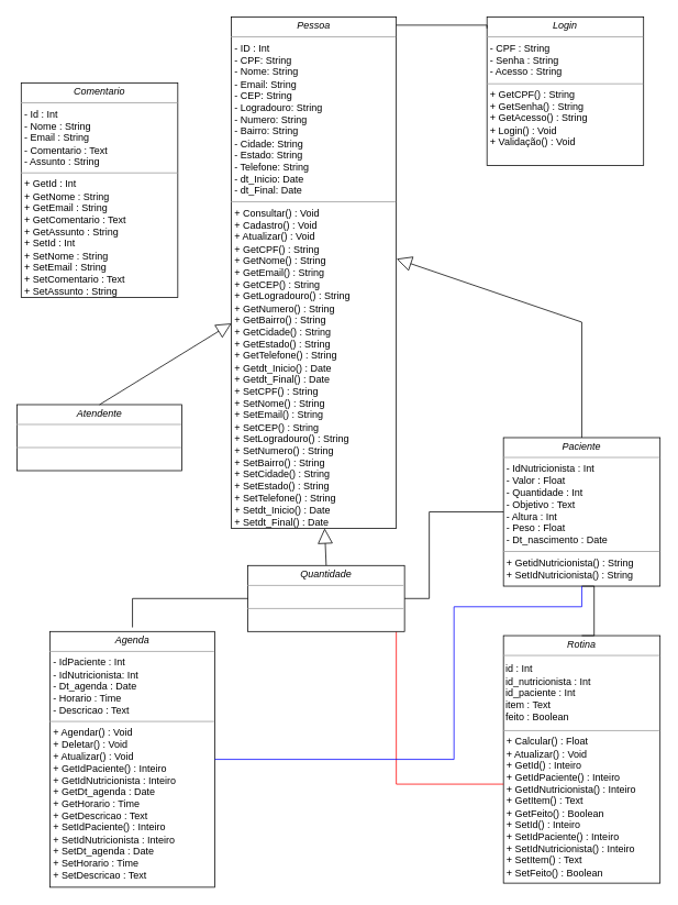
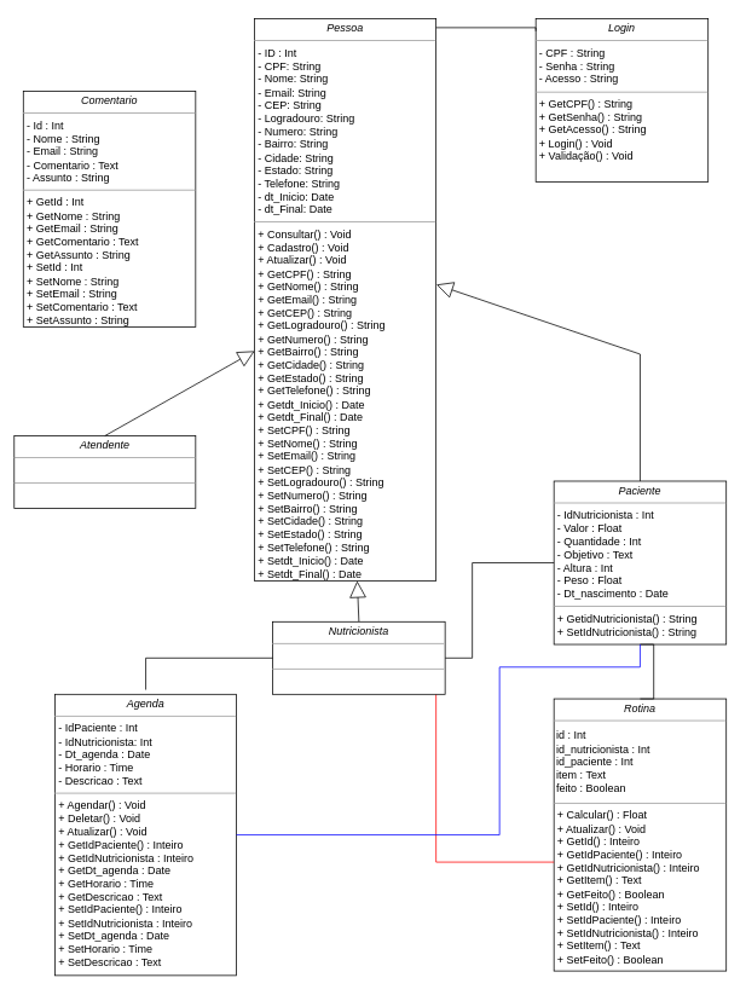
  <mxCell id="0" />
  <mxCell id="1" parent="0" />
- <mxCell id="2" value="&lt;p style=&quot;margin: 0px ; margin-top: 4px ; text-align: center&quot;&gt;&lt;i&gt;Atendente&lt;/i&gt;&lt;/p&gt;&lt;hr size=&quot;1&quot;&gt;&lt;p style=&quot;margin: 0px ; margin-left: 4px&quot;&gt;&lt;br&gt;&lt;/p&gt;&lt;hr size=&quot;1&quot;&gt;&lt;p style=&quot;margin: 0px 0px 0px 4px&quot;&gt;&lt;br&gt;&lt;/p&gt;" style="verticalAlign=top;align=left;overflow=fill;fontSize=12;fontFamily=Helvetica;html=1;rounded=0;shadow=0;comic=0;labelBackgroundColor=none;strokeWidth=1" parent="1" vertex="1"><mxGeometry x="20" y="490" width="200" height="80" as="geometry" /></mxCell>
+ <mxCell id="2" value="&lt;p style=&quot;margin: 0px ; margin-top: 4px ; text-align: center&quot;&gt;&lt;i&gt;Atendente&lt;/i&gt;&lt;/p&gt;&lt;hr size=&quot;1&quot;&gt;&lt;p style=&quot;margin: 0px ; margin-left: 4px&quot;&gt;&lt;br&gt;&lt;/p&gt;&lt;hr size=&quot;1&quot;&gt;&lt;p style=&quot;margin: 0px 0px 0px 4px&quot;&gt;&lt;br&gt;&lt;/p&gt;" style="verticalAlign=top;align=left;overflow=fill;fontSize=12;fontFamily=Helvetica;html=1;rounded=0;shadow=0;comic=0;labelBackgroundColor=none;strokeWidth=1" parent="1" vertex="1"><mxGeometry x="15" y="480" width="200" height="80" as="geometry" /></mxCell>
  <mxCell id="3" value="&lt;p style=&quot;margin: 0px ; margin-top: 4px ; text-align: center&quot;&gt;&lt;i&gt;Paciente&lt;/i&gt;&lt;/p&gt;&lt;hr size=&quot;1&quot;&gt;&lt;p style=&quot;margin: 0px ; margin-left: 4px&quot;&gt;- IdNutricionista : Int&lt;br&gt;&lt;/p&gt;&lt;p style=&quot;margin: 0px ; margin-left: 4px&quot;&gt;- V&lt;span&gt;alor : Float&lt;/span&gt;&lt;/p&gt;&lt;p style=&quot;margin: 0px ; margin-left: 4px&quot;&gt;- Quantidade : Int&lt;/p&gt;&lt;p style=&quot;margin: 0px ; margin-left: 4px&quot;&gt;- Objetivo : Text&lt;/p&gt;&lt;p style=&quot;margin: 0px ; margin-left: 4px&quot;&gt;- Altura : Int&lt;/p&gt;&lt;p style=&quot;margin: 0px ; margin-left: 4px&quot;&gt;- Peso : Float&lt;/p&gt;&lt;p style=&quot;margin: 0px ; margin-left: 4px&quot;&gt;- Dt_nascimento : Date&lt;/p&gt;&lt;hr size=&quot;1&quot;&gt;&lt;p style=&quot;margin: 0px 0px 0px 4px&quot;&gt;+ GetidNutricionista() : String&lt;br&gt;&lt;/p&gt;&lt;p style=&quot;margin: 0px 0px 0px 4px&quot;&gt;+ SetIdNutricionista() : String&lt;/p&gt;" style="verticalAlign=top;align=left;overflow=fill;fontSize=12;fontFamily=Helvetica;html=1;rounded=0;shadow=0;comic=0;labelBackgroundColor=none;strokeWidth=1" parent="1" vertex="1"><mxGeometry x="610" y="530" width="190" height="180" as="geometry" /></mxCell>
  <mxCell id="4" value="&lt;p style=&quot;margin: 0px ; margin-top: 4px ; text-align: center&quot;&gt;&lt;i&gt;Pessoa&lt;/i&gt;&lt;/p&gt;&lt;hr size=&quot;1&quot;&gt;&lt;p style=&quot;margin: 0px ; margin-left: 4px&quot;&gt;- ID : Int&lt;/p&gt;&lt;p style=&quot;margin: 0px ; margin-left: 4px&quot;&gt;- CPF: String&lt;br&gt;- Nome: String&lt;/p&gt;&lt;p style=&quot;margin: 0px ; margin-left: 4px&quot;&gt;- Email: String&lt;/p&gt;&lt;p style=&quot;margin: 0px ; margin-left: 4px&quot;&gt;- CEP: String&lt;/p&gt;&lt;p style=&quot;margin: 0px ; margin-left: 4px&quot;&gt;- Logradouro: String&lt;/p&gt;&lt;p style=&quot;margin: 0px ; margin-left: 4px&quot;&gt;- Numero: String&lt;/p&gt;&lt;p style=&quot;margin: 0px ; margin-left: 4px&quot;&gt;- Bairro: String&lt;/p&gt;&lt;p style=&quot;margin: 0px ; margin-left: 4px&quot;&gt;- Cidade: String&lt;/p&gt;&lt;p style=&quot;margin: 0px ; margin-left: 4px&quot;&gt;- Estado: String&lt;/p&gt;&lt;p style=&quot;margin: 0px ; margin-left: 4px&quot;&gt;- Telefone: String&lt;/p&gt;&lt;p style=&quot;margin: 0px ; margin-left: 4px&quot;&gt;- dt_Inicio: Date&lt;/p&gt;&lt;p style=&quot;margin: 0px ; margin-left: 4px&quot;&gt;- dt_Final: Date&lt;br&gt;&lt;/p&gt;&lt;hr size=&quot;1&quot;&gt;&lt;p style=&quot;margin: 0px 0px 0px 4px&quot;&gt;&lt;span&gt;+ Consultar() : Void&lt;/span&gt;&lt;br&gt;&lt;/p&gt;&lt;p style=&quot;margin: 0px 0px 0px 4px&quot;&gt;+ Cadastro() : Void&lt;/p&gt;&lt;p style=&quot;margin: 0px 0px 0px 4px&quot;&gt;+ Atualizar() : Void&lt;/p&gt;&lt;p style=&quot;margin: 0px 0px 0px 4px&quot;&gt;+ GetCPF() : String&lt;br&gt;+ GetNome() : String&lt;/p&gt;&lt;p style=&quot;margin: 0px 0px 0px 4px&quot;&gt;+ GetEmail() :&amp;nbsp;String&lt;/p&gt;&lt;p style=&quot;margin: 0px 0px 0px 4px&quot;&gt;+ GetCEP() :&amp;nbsp;String&lt;/p&gt;&lt;p style=&quot;margin: 0px 0px 0px 4px&quot;&gt;+ GetLogradouro() :&amp;nbsp;String&lt;/p&gt;&lt;p style=&quot;margin: 0px 0px 0px 4px&quot;&gt;+ GetNumero() :&amp;nbsp;String&lt;/p&gt;&lt;p style=&quot;margin: 0px 0px 0px 4px&quot;&gt;+ GetBairro() :&amp;nbsp;String&lt;/p&gt;&lt;p style=&quot;margin: 0px 0px 0px 4px&quot;&gt;+ GetCidade() :&amp;nbsp;String&lt;/p&gt;&lt;p style=&quot;margin: 0px 0px 0px 4px&quot;&gt;+ GetEstado() :&amp;nbsp;String&lt;/p&gt;&lt;p style=&quot;margin: 0px 0px 0px 4px&quot;&gt;+ GetTelefone() :&amp;nbsp;String&lt;/p&gt;&lt;p style=&quot;margin: 0px 0px 0px 4px&quot;&gt;+ Getdt_Inicio() :&amp;nbsp;Date&lt;/p&gt;&lt;p style=&quot;margin: 0px 0px 0px 4px&quot;&gt;+ Getdt_Final() :&amp;nbsp;Date&lt;/p&gt;&lt;p style=&quot;margin: 0px 0px 0px 4px&quot;&gt;+ SetCPF() : String&lt;br&gt;+ SetNome() : String&lt;/p&gt;&lt;p style=&quot;margin: 0px 0px 0px 4px&quot;&gt;+ SetEmail() :&amp;nbsp;String&lt;/p&gt;&lt;p style=&quot;margin: 0px 0px 0px 4px&quot;&gt;+ SetCEP() :&amp;nbsp;String&lt;/p&gt;&lt;p style=&quot;margin: 0px 0px 0px 4px&quot;&gt;+ SetLogradouro() :&amp;nbsp;String&lt;/p&gt;&lt;p style=&quot;margin: 0px 0px 0px 4px&quot;&gt;+ SetNumero() :&amp;nbsp;String&lt;/p&gt;&lt;p style=&quot;margin: 0px 0px 0px 4px&quot;&gt;+ SetBairro() :&amp;nbsp;String&lt;/p&gt;&lt;p style=&quot;margin: 0px 0px 0px 4px&quot;&gt;+ SetCidade() :&amp;nbsp;String&lt;/p&gt;&lt;p style=&quot;margin: 0px 0px 0px 4px&quot;&gt;+ SetEstado() :&amp;nbsp;String&lt;/p&gt;&lt;p style=&quot;margin: 0px 0px 0px 4px&quot;&gt;+ SetTelefone() :&amp;nbsp;String&lt;/p&gt;&lt;p style=&quot;margin: 0px 0px 0px 4px&quot;&gt;+ Setdt_Inicio() :&amp;nbsp;Date&lt;/p&gt;&lt;p style=&quot;margin: 0px 0px 0px 4px&quot;&gt;+ Setdt_Final() :&amp;nbsp;Date&lt;/p&gt;" style="verticalAlign=top;align=left;overflow=fill;fontSize=12;fontFamily=Helvetica;html=1;rounded=0;shadow=0;comic=0;labelBackgroundColor=none;strokeWidth=1" parent="1" vertex="1"><mxGeometry x="280" y="20" width="200" height="620" as="geometry" /></mxCell>
  <mxCell id="5" value="" style="endArrow=block;endSize=16;endFill=0;html=1;rounded=0;exitX=0.5;exitY=0;exitDx=0;exitDy=0;entryX=1.002;entryY=0.473;entryDx=0;entryDy=0;entryPerimeter=0;" parent="1" source="3" target="4" edge="1"><mxGeometry width="160" relative="1" as="geometry"><mxPoint x="350" y="680" as="sourcePoint" /><mxPoint x="540" y="290" as="targetPoint" /><Array as="points"><mxPoint x="705" y="390" /></Array></mxGeometry></mxCell>
  <mxCell id="6" value="" style="endArrow=block;endSize=16;endFill=0;html=1;rounded=0;exitX=0.5;exitY=0;exitDx=0;exitDy=0;" parent="1" source="15" target="4" edge="1"><mxGeometry width="160" relative="1" as="geometry"><mxPoint x="-30" y="230" as="sourcePoint" /><mxPoint x="250" y="350" as="targetPoint" /><Array as="points" /></mxGeometry></mxCell>
  <mxCell id="7" value="" style="endArrow=block;endSize=16;endFill=0;html=1;rounded=0;exitX=0.5;exitY=0;exitDx=0;exitDy=0;" parent="1" source="2" target="4" edge="1"><mxGeometry x="0.067" width="160" relative="1" as="geometry"><mxPoint x="615" y="679.25" as="sourcePoint" /><mxPoint x="430" y="340" as="targetPoint" /><Array as="points" /><mxPoint as="offset" /></mxGeometry></mxCell>
  <mxCell id="8" value="&lt;p style=&quot;margin: 0px ; margin-top: 4px ; text-align: center&quot;&gt;&lt;i&gt;Rotina&lt;/i&gt;&lt;/p&gt;&lt;hr size=&quot;1&quot;&gt;&lt;table&gt;&lt;tbody&gt;&lt;tr&gt;&lt;td&gt;id : Int&lt;br&gt;id_nutricionista : Int&lt;br&gt;id_paciente : Int&lt;br&gt;item : Text&lt;br&gt;feito : Boolean&lt;/td&gt;&lt;/tr&gt;&lt;/tbody&gt;&lt;/table&gt;&lt;hr size=&quot;1&quot;&gt;&lt;p style=&quot;margin: 0px 0px 0px 4px&quot;&gt;+ Calcular() : Float&lt;/p&gt;&lt;p style=&quot;margin: 0px 0px 0px 4px&quot;&gt;+ Atualizar() : Void&lt;/p&gt;&lt;p style=&quot;margin: 0px 0px 0px 4px&quot;&gt;+ GetId() : Inteiro&lt;br&gt;&lt;/p&gt;&lt;p style=&quot;margin: 0px 0px 0px 4px&quot;&gt;+ GetIdPaciente() : Inteiro&lt;/p&gt;&lt;p style=&quot;margin: 0px 0px 0px 4px&quot;&gt;+ GetIdNutricionista() : Inteiro&lt;/p&gt;&lt;p style=&quot;margin: 0px 0px 0px 4px&quot;&gt;&lt;span&gt;+ GetItem() : Text&lt;/span&gt;&lt;/p&gt;&lt;p style=&quot;margin: 0px 0px 0px 4px&quot;&gt;+ GetFeito() : Boolean&lt;br&gt;&lt;/p&gt;&lt;p style=&quot;margin: 0px 0px 0px 4px;&quot;&gt;+ SetId() : Inteiro&lt;br&gt;&lt;/p&gt;&lt;p style=&quot;margin: 0px 0px 0px 4px;&quot;&gt;+ SetIdPaciente() : Inteiro&lt;/p&gt;&lt;p style=&quot;margin: 0px 0px 0px 4px;&quot;&gt;+ SetIdNutricionista() : Inteiro&lt;/p&gt;&lt;p style=&quot;margin: 0px 0px 0px 4px;&quot;&gt;+ SetItem() : Text&lt;/p&gt;&lt;p style=&quot;margin: 0px 0px 0px 4px;&quot;&gt;+ SetFeito() : Boolean&lt;/p&gt;" style="verticalAlign=top;align=left;overflow=fill;fontSize=12;fontFamily=Helvetica;html=1;rounded=0;shadow=0;comic=0;labelBackgroundColor=none;strokeWidth=1" parent="1" vertex="1"><mxGeometry x="610" y="770" width="190" height="300" as="geometry" /></mxCell>
  <mxCell id="9" value="&lt;p style=&quot;margin: 0px ; margin-top: 4px ; text-align: center&quot;&gt;&lt;i&gt;Login&lt;/i&gt;&lt;/p&gt;&lt;hr size=&quot;1&quot;&gt;&lt;p style=&quot;margin: 0px ; margin-left: 4px&quot;&gt;- CPF : String&lt;/p&gt;&lt;p style=&quot;margin: 0px ; margin-left: 4px&quot;&gt;- Senha : String&lt;/p&gt;&lt;p style=&quot;margin: 0px ; margin-left: 4px&quot;&gt;- Acesso : String&lt;/p&gt;&lt;hr size=&quot;1&quot;&gt;&lt;p style=&quot;margin: 0px 0px 0px 4px&quot;&gt;+ GetCPF() : String&lt;/p&gt;&lt;p style=&quot;margin: 0px 0px 0px 4px&quot;&gt;+ GetSenha() : String&lt;/p&gt;&lt;p style=&quot;margin: 0px 0px 0px 4px&quot;&gt;+ GetAcesso() : String&lt;/p&gt;&lt;p style=&quot;margin: 0px 0px 0px 4px&quot;&gt;+ Login() : Void&lt;/p&gt;&lt;p style=&quot;margin: 0px 0px 0px 4px&quot;&gt;+ Validação() : Void&lt;br&gt;&lt;/p&gt;" style="verticalAlign=top;align=left;overflow=fill;fontSize=12;fontFamily=Helvetica;html=1;rounded=0;shadow=0;comic=0;labelBackgroundColor=none;strokeWidth=1" parent="1" vertex="1"><mxGeometry x="590" y="20" width="190" height="180" as="geometry" /></mxCell>
  <mxCell id="10" value="" style="endArrow=none;html=1;edgeStyle=orthogonalEdgeStyle;rounded=0;entryX=0;entryY=0.077;entryDx=0;entryDy=0;entryPerimeter=0;" parent="1" source="4" target="9" edge="1"><mxGeometry relative="1" as="geometry"><mxPoint x="425" y="99.5" as="sourcePoint" /><mxPoint x="585" y="99.5" as="targetPoint" /><Array as="points"><mxPoint x="590" y="30" /></Array></mxGeometry></mxCell>
  <mxCell id="11" value="" style="endArrow=none;html=1;edgeStyle=orthogonalEdgeStyle;rounded=0;startArrow=none;" parent="1" source="15" target="3" edge="1"><mxGeometry relative="1" as="geometry"><mxPoint x="320" y="810" as="sourcePoint" /><mxPoint x="370" y="750" as="targetPoint" /><Array as="points"><mxPoint x="520" y="620" /></Array></mxGeometry></mxCell>
  <mxCell id="12" value="" style="endArrow=none;html=1;edgeStyle=orthogonalEdgeStyle;rounded=0;entryX=0.5;entryY=1;entryDx=0;entryDy=0;exitX=0.5;exitY=0;exitDx=0;exitDy=0;" parent="1" source="8" target="3" edge="1"><mxGeometry relative="1" as="geometry"><mxPoint x="705" y="770" as="sourcePoint" /><mxPoint x="560" y="810" as="targetPoint" /><Array as="points"><mxPoint x="720" y="770" /><mxPoint x="720" y="710" /></Array></mxGeometry></mxCell>
  <mxCell id="13" value="&lt;p style=&quot;margin: 0px ; margin-top: 4px ; text-align: center&quot;&gt;&lt;i&gt;Agenda&lt;/i&gt;&lt;/p&gt;&lt;hr size=&quot;1&quot;&gt;&lt;p style=&quot;margin: 0px ; margin-left: 4px&quot;&gt;- IdPaciente : Int&lt;/p&gt;&lt;p style=&quot;margin: 0px ; margin-left: 4px&quot;&gt;- IdNutricionista: Int&lt;/p&gt;&lt;p style=&quot;margin: 0px ; margin-left: 4px&quot;&gt;- Dt_agenda : Date&lt;/p&gt;&lt;p style=&quot;margin: 0px ; margin-left: 4px&quot;&gt;- Horario : Time&lt;/p&gt;&lt;p style=&quot;margin: 0px ; margin-left: 4px&quot;&gt;- Descricao : Text&lt;/p&gt;&lt;hr size=&quot;1&quot;&gt;&lt;p style=&quot;margin: 0px 0px 0px 4px&quot;&gt;+ Agendar() : Void&lt;/p&gt;&lt;p style=&quot;margin: 0px 0px 0px 4px&quot;&gt;+ Deletar() : Void&lt;/p&gt;&lt;p style=&quot;margin: 0px 0px 0px 4px&quot;&gt;+ Atualizar() : Void&lt;/p&gt;&lt;p style=&quot;margin: 0px 0px 0px 4px&quot;&gt;+ GetIdPaciente() : Inteiro&lt;/p&gt;&lt;p style=&quot;margin: 0px 0px 0px 4px&quot;&gt;+ GetIdNutricionista : Inteiro&lt;/p&gt;&lt;p style=&quot;margin: 0px 0px 0px 4px&quot;&gt;+ GetDt_agenda : Date&lt;/p&gt;&lt;p style=&quot;margin: 0px 0px 0px 4px&quot;&gt;+ GetHorario : Time&lt;/p&gt;&lt;p style=&quot;margin: 0px 0px 0px 4px&quot;&gt;+ GetDescricao : Text&lt;/p&gt;&lt;p style=&quot;margin: 0px 0px 0px 4px&quot;&gt;+ SetIdPaciente() : Inteiro&lt;/p&gt;&lt;p style=&quot;margin: 0px 0px 0px 4px&quot;&gt;+ SetIdNutricionista : Inteiro&lt;/p&gt;&lt;p style=&quot;margin: 0px 0px 0px 4px&quot;&gt;+ SetDt_agenda : Date&lt;/p&gt;&lt;p style=&quot;margin: 0px 0px 0px 4px&quot;&gt;+ SetHorario : Time&lt;/p&gt;&lt;p style=&quot;margin: 0px 0px 0px 4px&quot;&gt;+ SetDescricao : Text&lt;/p&gt;" style="verticalAlign=top;align=left;overflow=fill;fontSize=12;fontFamily=Helvetica;html=1;rounded=0;shadow=0;comic=0;labelBackgroundColor=none;strokeWidth=1" parent="1" vertex="1"><mxGeometry x="60" y="765" width="200" height="310" as="geometry" /></mxCell>
  <mxCell id="14" value="" style="endArrow=none;html=1;edgeStyle=orthogonalEdgeStyle;rounded=0;fillColor=#ffff88;strokeColor=#FF0000;" edge="1" parent="1" source="8" target="15"><mxGeometry relative="1" as="geometry"><mxPoint x="450" y="870" as="sourcePoint" /><mxPoint x="240" y="925" as="targetPoint" /><Array as="points"><mxPoint x="480" y="950" /></Array></mxGeometry></mxCell>
- <mxCell id="15" value="&lt;p style=&quot;margin: 0px ; margin-top: 4px ; text-align: center&quot;&gt;&lt;i&gt;Quantidade&lt;/i&gt;&lt;/p&gt;&lt;hr size=&quot;1&quot;&gt;&lt;p style=&quot;margin: 0px ; margin-left: 4px&quot;&gt;&lt;br&gt;&lt;/p&gt;&lt;hr size=&quot;1&quot;&gt;&lt;p style=&quot;margin: 0px 0px 0px 4px&quot;&gt;&lt;br&gt;&lt;/p&gt;" style="verticalAlign=top;align=left;overflow=fill;fontSize=12;fontFamily=Helvetica;html=1;rounded=0;shadow=0;comic=0;labelBackgroundColor=none;strokeWidth=1" parent="1" vertex="1"><mxGeometry x="300" y="685" width="190" height="80" as="geometry" /></mxCell>
+ <mxCell id="15" value="&lt;p style=&quot;margin: 0px ; margin-top: 4px ; text-align: center&quot;&gt;&lt;i&gt;Nutricionista&lt;/i&gt;&lt;/p&gt;&lt;hr size=&quot;1&quot;&gt;&lt;p style=&quot;margin: 0px ; margin-left: 4px&quot;&gt;&lt;br&gt;&lt;/p&gt;&lt;hr size=&quot;1&quot;&gt;&lt;p style=&quot;margin: 0px 0px 0px 4px&quot;&gt;&lt;br&gt;&lt;/p&gt;" style="verticalAlign=top;align=left;overflow=fill;fontSize=12;fontFamily=Helvetica;html=1;rounded=0;shadow=0;comic=0;labelBackgroundColor=none;strokeWidth=1" parent="1" vertex="1"><mxGeometry x="300" y="685" width="190" height="80" as="geometry" /></mxCell>
  <mxCell id="16" value="" style="endArrow=none;html=1;edgeStyle=orthogonalEdgeStyle;rounded=0;startArrow=none;strokeColor=#000000;" edge="1" parent="1" target="15"><mxGeometry relative="1" as="geometry"><mxPoint x="160" y="760" as="sourcePoint" /><mxPoint x="705" y="710" as="targetPoint" /><Array as="points"><mxPoint x="160" y="725" /></Array></mxGeometry></mxCell>
  <mxCell id="17" value="" style="endArrow=none;html=1;edgeStyle=orthogonalEdgeStyle;rounded=0;startArrow=none;exitX=1;exitY=0.5;exitDx=0;exitDy=0;fillColor=#cdeb8b;strokeColor=#0000FF;" edge="1" parent="1" source="13" target="3"><mxGeometry relative="1" as="geometry"><mxPoint x="270" y="930" as="sourcePoint" /><mxPoint x="310" y="735" as="targetPoint" /><Array as="points"><mxPoint x="550" y="920" /><mxPoint x="550" y="735" /><mxPoint x="705" y="735" /></Array></mxGeometry></mxCell>
  <mxCell id="18" value="&lt;p style=&quot;margin: 0px ; margin-top: 4px ; text-align: center&quot;&gt;&lt;i&gt;Comentario&lt;/i&gt;&lt;/p&gt;&lt;hr size=&quot;1&quot;&gt;&lt;p style=&quot;margin: 0px ; margin-left: 4px&quot;&gt;- Id : Int&lt;br&gt;&lt;/p&gt;&lt;p style=&quot;margin: 0px ; margin-left: 4px&quot;&gt;- Nome&amp;nbsp;&lt;span&gt;: String&lt;/span&gt;&lt;/p&gt;&lt;p style=&quot;margin: 0px ; margin-left: 4px&quot;&gt;- Email : String&lt;/p&gt;&lt;p style=&quot;margin: 0px ; margin-left: 4px&quot;&gt;- Comentario : Text&lt;/p&gt;&lt;p style=&quot;margin: 0px ; margin-left: 4px&quot;&gt;- Assunto : String&lt;br&gt;&lt;/p&gt;&lt;hr size=&quot;1&quot;&gt;&lt;p style=&quot;margin: 0px 0px 0px 4px;&quot;&gt;+ GetId : Int&lt;br&gt;&lt;/p&gt;&lt;p style=&quot;margin: 0px 0px 0px 4px;&quot;&gt;+ GetNome&amp;nbsp;: String&lt;/p&gt;&lt;p style=&quot;margin: 0px 0px 0px 4px;&quot;&gt;+ GetEmail : String&lt;/p&gt;&lt;p style=&quot;margin: 0px 0px 0px 4px;&quot;&gt;+ GetComentario : Text&lt;/p&gt;&lt;p style=&quot;margin: 0px 0px 0px 4px;&quot;&gt;+ GetAssunto : String&lt;/p&gt;&lt;p style=&quot;margin: 0px 0px 0px 4px;&quot;&gt;+ SetId : Int&lt;/p&gt;&lt;p style=&quot;margin: 0px 0px 0px 4px;&quot;&gt;+ SetNome&amp;nbsp;: String&lt;/p&gt;&lt;p style=&quot;margin: 0px 0px 0px 4px;&quot;&gt;+ SetEmail : String&lt;/p&gt;&lt;p style=&quot;margin: 0px 0px 0px 4px;&quot;&gt;+ SetComentario : Text&lt;/p&gt;&lt;p style=&quot;margin: 0px 0px 0px 4px;&quot;&gt;+ SetAssunto : String&lt;/p&gt;" style="verticalAlign=top;align=left;overflow=fill;fontSize=12;fontFamily=Helvetica;html=1;rounded=0;shadow=0;comic=0;labelBackgroundColor=none;strokeWidth=1" vertex="1" parent="1"><mxGeometry x="25" y="100" width="190" height="260" as="geometry" /></mxCell>
